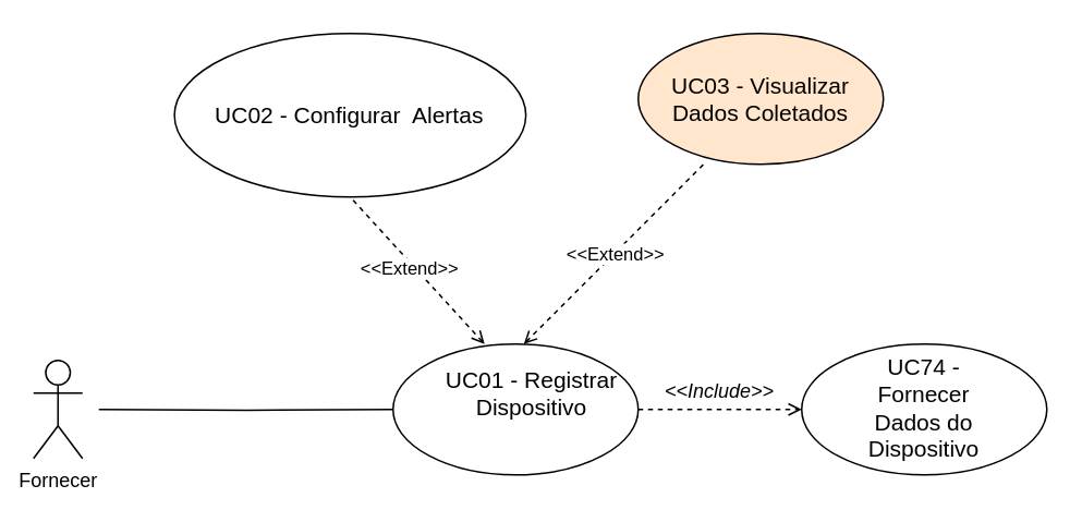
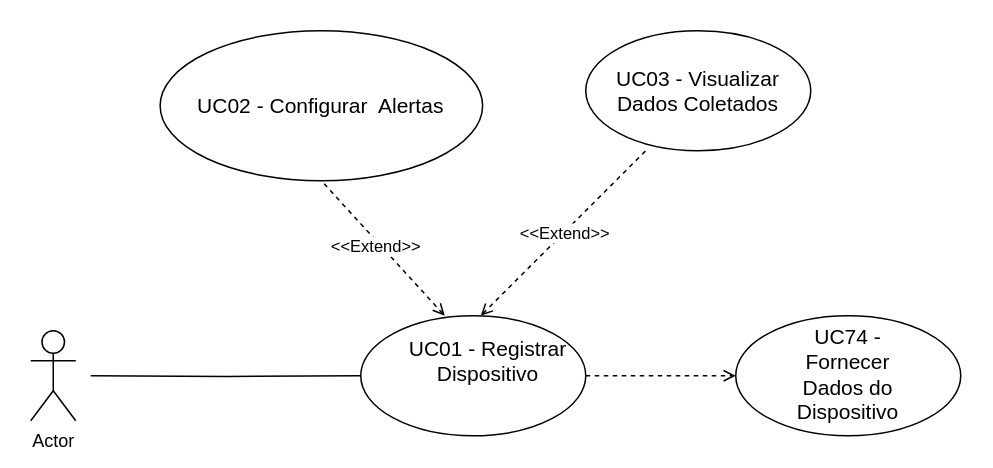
  <mxCell id="0" />
  <mxCell id="1" parent="0" />
  <mxCell id="2" value="" style="edgeStyle=orthogonalEdgeStyle;rounded=0;orthogonalLoop=1;jettySize=auto;html=1;endArrow=open;endFill=0;dashed=1;" parent="1" source="3" target="7" edge="1"><mxGeometry relative="1" as="geometry" /></mxCell>
  <mxCell id="3" value="" style="ellipse;whiteSpace=wrap;html=1;" parent="1" vertex="1"><mxGeometry x="240" y="210" width="150" height="80" as="geometry" /></mxCell>
  <mxCell id="4" style="edgeStyle=orthogonalEdgeStyle;rounded=0;orthogonalLoop=1;jettySize=auto;html=1;entryX=0;entryY=0.5;entryDx=0;entryDy=0;endArrow=none;endFill=0;" parent="1" target="3" edge="1"><mxGeometry relative="1" as="geometry"><mxPoint x="210" y="250" as="targetPoint" /><mxPoint x="60" y="250" as="sourcePoint" /></mxGeometry></mxCell>
- <mxCell id="5" value="Fornecer" style="shape=umlActor;verticalLabelPosition=bottom;verticalAlign=top;html=1;outlineConnect=0;" parent="1" vertex="1"><mxGeometry x="20" y="220" width="30" height="60" as="geometry" /></mxCell>
+ <mxCell id="5" value="Actor" style="shape=umlActor;verticalLabelPosition=bottom;verticalAlign=top;html=1;outlineConnect=0;" parent="1" vertex="1"><mxGeometry x="20" y="220" width="30" height="60" as="geometry" /></mxCell>
  <mxCell id="6" value="UC01 - Registrar Dispositivo" style="text;html=1;strokeColor=none;fillColor=none;align=center;verticalAlign=middle;whiteSpace=wrap;rounded=0;fontStyle=0;fontSize=14;" parent="1" vertex="1"><mxGeometry x="266.25" y="213.75" width="117.5" height="52.5" as="geometry" /></mxCell>
  <mxCell id="7" value="" style="ellipse;whiteSpace=wrap;html=1;fontSize=16;" parent="1" vertex="1"><mxGeometry x="490" y="210" width="150" height="80" as="geometry" /></mxCell>
- <mxCell id="8" value="&amp;lt;&amp;lt;Include&amp;gt;&amp;gt;" style="text;html=1;strokeColor=none;fillColor=none;align=center;verticalAlign=middle;whiteSpace=wrap;rounded=0;fontStyle=2" parent="1" vertex="1"><mxGeometry x="410" y="223.75" width="60" height="30" as="geometry" /></mxCell>
  <mxCell id="9" value="UC74 - Fornecer Dados do Dispositivo" style="text;html=1;strokeColor=none;fillColor=none;align=center;verticalAlign=middle;whiteSpace=wrap;rounded=0;fontSize=14;" parent="1" vertex="1"><mxGeometry x="535" y="237.5" width="60" height="22.5" as="geometry" /></mxCell>
- <mxCell id="10" value="UC03 - Visualizar Dados Coletados" style="ellipse;whiteSpace=wrap;html=1;fontSize=14;fillColor=#ffe6cc;" parent="1" vertex="1"><mxGeometry x="390" y="20" width="150" height="80" as="geometry" /></mxCell>
+ <mxCell id="10" value="UC03 - Visualizar Dados Coletados" style="ellipse;whiteSpace=wrap;html=1;fontSize=14;" parent="1" vertex="1"><mxGeometry x="390" y="20" width="150" height="80" as="geometry" /></mxCell>
  <mxCell id="11" value="" style="endArrow=none;dashed=1;html=1;rounded=0;startArrow=open;startFill=0;" parent="1" edge="1"><mxGeometry width="50" height="50" relative="1" as="geometry"><mxPoint x="320" y="210" as="sourcePoint" /><mxPoint x="430" y="100" as="targetPoint" /></mxGeometry></mxCell>
  <mxCell id="12" value="&amp;lt;&amp;lt;Extend&amp;gt;&amp;gt;" style="edgeLabel;html=1;align=center;verticalAlign=middle;resizable=0;points=[];" parent="11" vertex="1" connectable="0"><mxGeometry x="0.009" y="1" relative="1" as="geometry"><mxPoint x="1" as="offset" /></mxGeometry></mxCell>
  <mxCell id="13" value="" style="endArrow=none;dashed=1;html=1;rounded=0;startArrow=open;startFill=0;entryX=0.5;entryY=1;entryDx=0;entryDy=0;" parent="1" target="16" edge="1"><mxGeometry width="50" height="50" relative="1" as="geometry"><mxPoint x="296" y="210" as="sourcePoint" /><mxPoint x="180" y="100" as="targetPoint" /></mxGeometry></mxCell>
  <mxCell id="14" value="Text" style="edgeLabel;html=1;align=center;verticalAlign=middle;resizable=0;points=[];" parent="13" vertex="1" connectable="0"><mxGeometry x="0.107" y="4" relative="1" as="geometry"><mxPoint as="offset" /></mxGeometry></mxCell>
  <mxCell id="15" value="&amp;lt;&amp;lt;Extend&amp;gt;&amp;gt;" style="edgeLabel;html=1;align=center;verticalAlign=middle;resizable=0;points=[];" parent="13" vertex="1" connectable="0"><mxGeometry x="0.089" y="3" relative="1" as="geometry"><mxPoint as="offset" /></mxGeometry></mxCell>
  <mxCell id="16" value="UC02 - Configurar&amp;nbsp; Alertas" style="ellipse;whiteSpace=wrap;html=1;fontSize=14;" parent="1" vertex="1"><mxGeometry x="106.25" y="20" width="215" height="100" as="geometry" /></mxCell>
